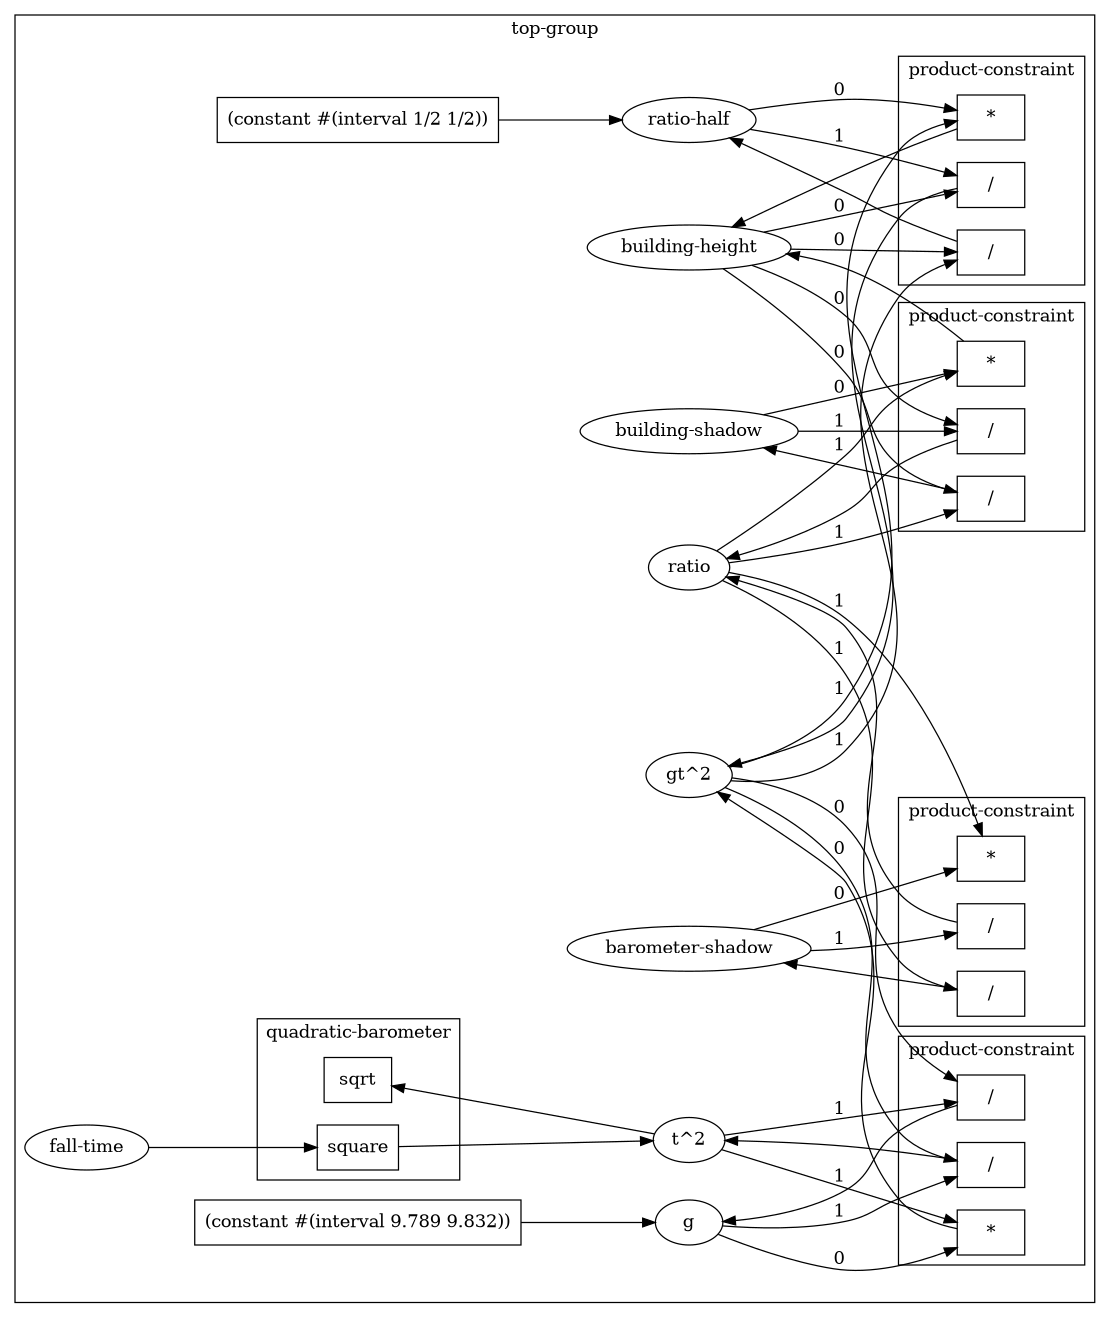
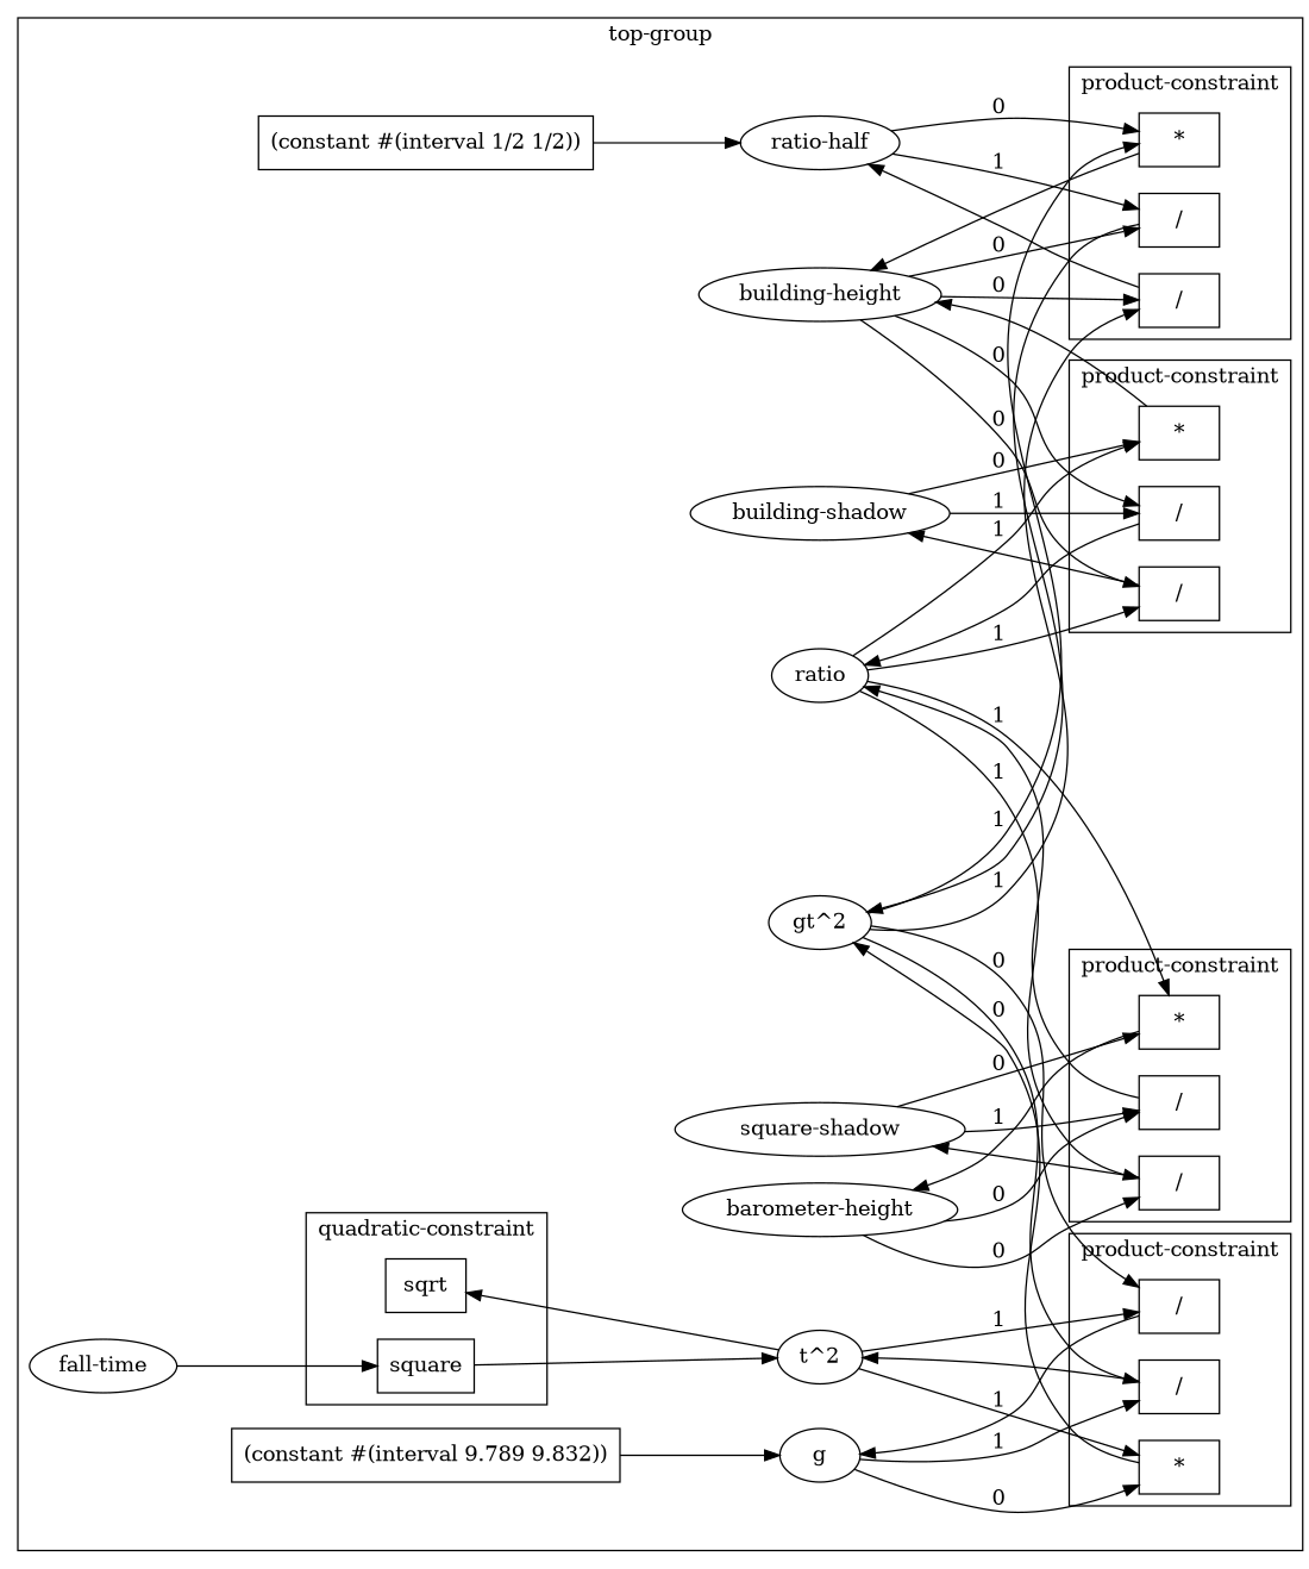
  digraph {
    rankdir=LR
    node [shape=box]
    n1 [label="/"]
    n2 [label="/"]
    n3 [label="*"]
    n4 [label="/"]
    n5 [label="/"]
    n6 [label="*"]
    n7 [label="/"]
    n8 [label="/"]
    n9 [label="*"]
    n10 [label="/"]
    n11 [label="/"]
    n12 [label="*"]
    n13 [label=sqrt]
    n14 [label=square]
    n15 [label=ratio shape=ellipse]
    n16 [label="(constant #(interval 1/2 1/2))"]
    n17 [label="(constant #(interval 9.789 9.832))"]
    n18 [label=g shape=ellipse]
    n19 [label="ratio-half" shape=ellipse]
    n20 [label="t^2" shape=ellipse]
    n21 [label="gt^2" shape=ellipse]
    n22 [label="building-shadow" shape=ellipse]
-   n23 [label="barometer-shadow" shape=ellipse]
+   n23 [label="square-shadow" shape=ellipse]
+   n24 [label="barometer-height" shape=ellipse]
    n25 [label="building-height" shape=ellipse]
    n26 [label="fall-time" shape=ellipse]
    subgraph cluster_1 {
      label="top-group"
      n15
      n16
      n17
      n18
      n19
      n20
      n21
      n22
      n23
+     n24
      n25
      n26
      subgraph cluster_2 {
        label="product-constraint"
        n1
        n2
        n3
      }
      subgraph cluster_3 {
        label="product-constraint"
        n4
        n5
        n6
      }
      subgraph cluster_4 {
        label="product-constraint"
        n7
        n8
        n9
      }
      subgraph cluster_5 {
        label="product-constraint"
        n10
        n11
        n12
      }
      subgraph cluster_6 {
-       label="quadratic-barometer"
+       label="quadratic-constraint"
        n13
        n14
      }
    }
    n1 -> n22
    n2 -> n15
    n3 -> n25
    n4 -> n23
    n5 -> n15
+   n6 -> n24
    n7 -> n19
    n8 -> n21
    n9 -> n25
    n10 -> n18
    n11 -> n20
    n12 -> n21
    n14 -> n20
    n15 -> n1 [label=1]
    n15 -> n3 [label=1]
    n15 -> n4 [label=1]
    n15 -> n6 [label=1]
    n16 -> n19
    n17 -> n18
    n18 -> n11 [label=1]
    n18 -> n12 [label=0]
    n19 -> n8 [label=1]
    n19 -> n9 [label=0]
    n20 -> n10 [label=1]
    n20 -> n12 [label=1]
    n20 -> n13
    n21 -> n7 [label=1]
    n21 -> n9 [label=1]
    n21 -> n10 [label=0]
    n21 -> n11 [label=0]
    n22 -> n2 [label=1]
    n22 -> n3 [label=0]
    n23 -> n5 [label=1]
    n23 -> n6 [label=0]
+   n24 -> n4 [label=0]
+   n24 -> n5 [label=0]
    n25 -> n1 [label=0]
    n25 -> n2 [label=0]
    n25 -> n7 [label=0]
    n25 -> n8 [label=0]
    n26 -> n14
  }
